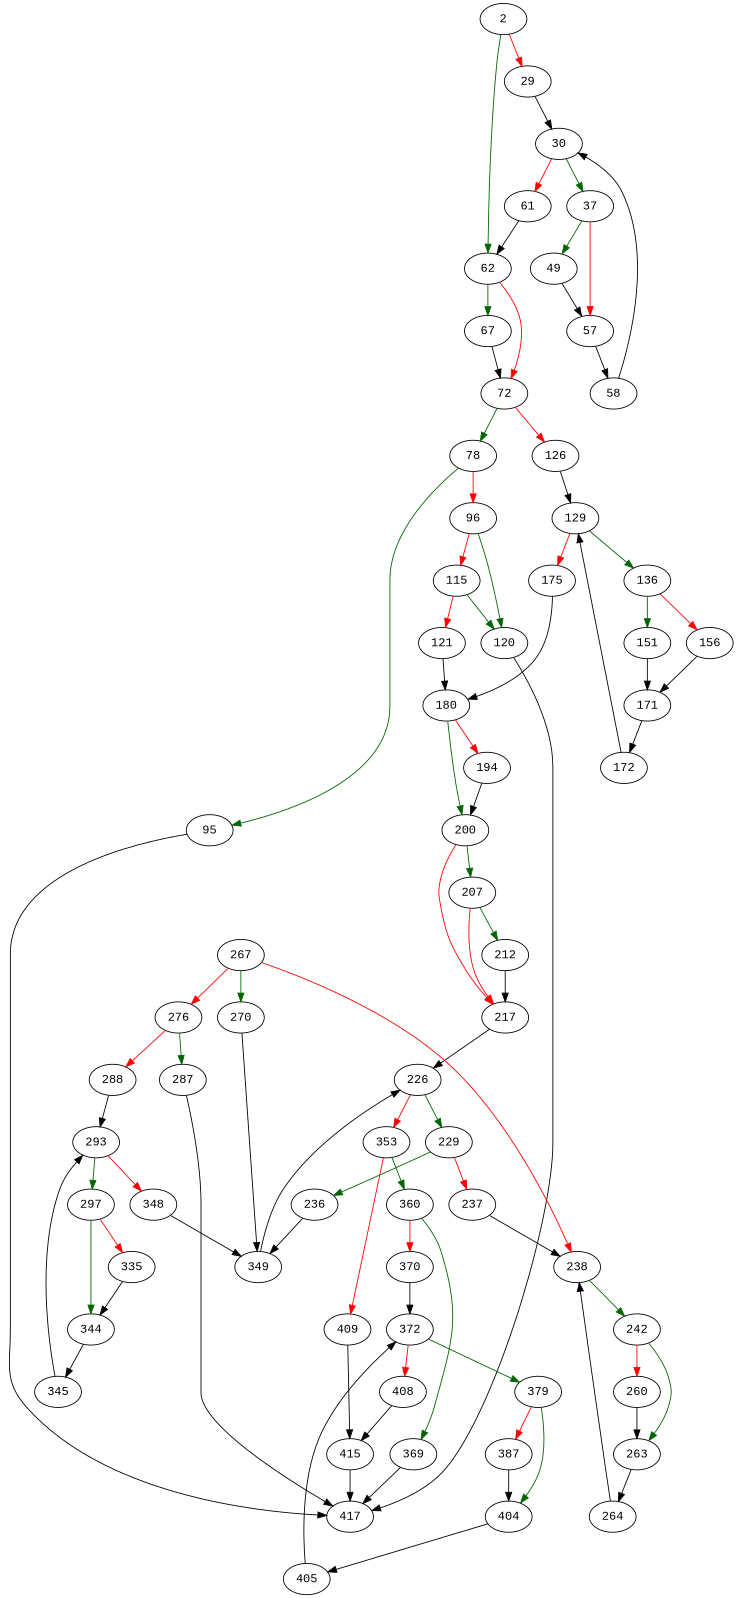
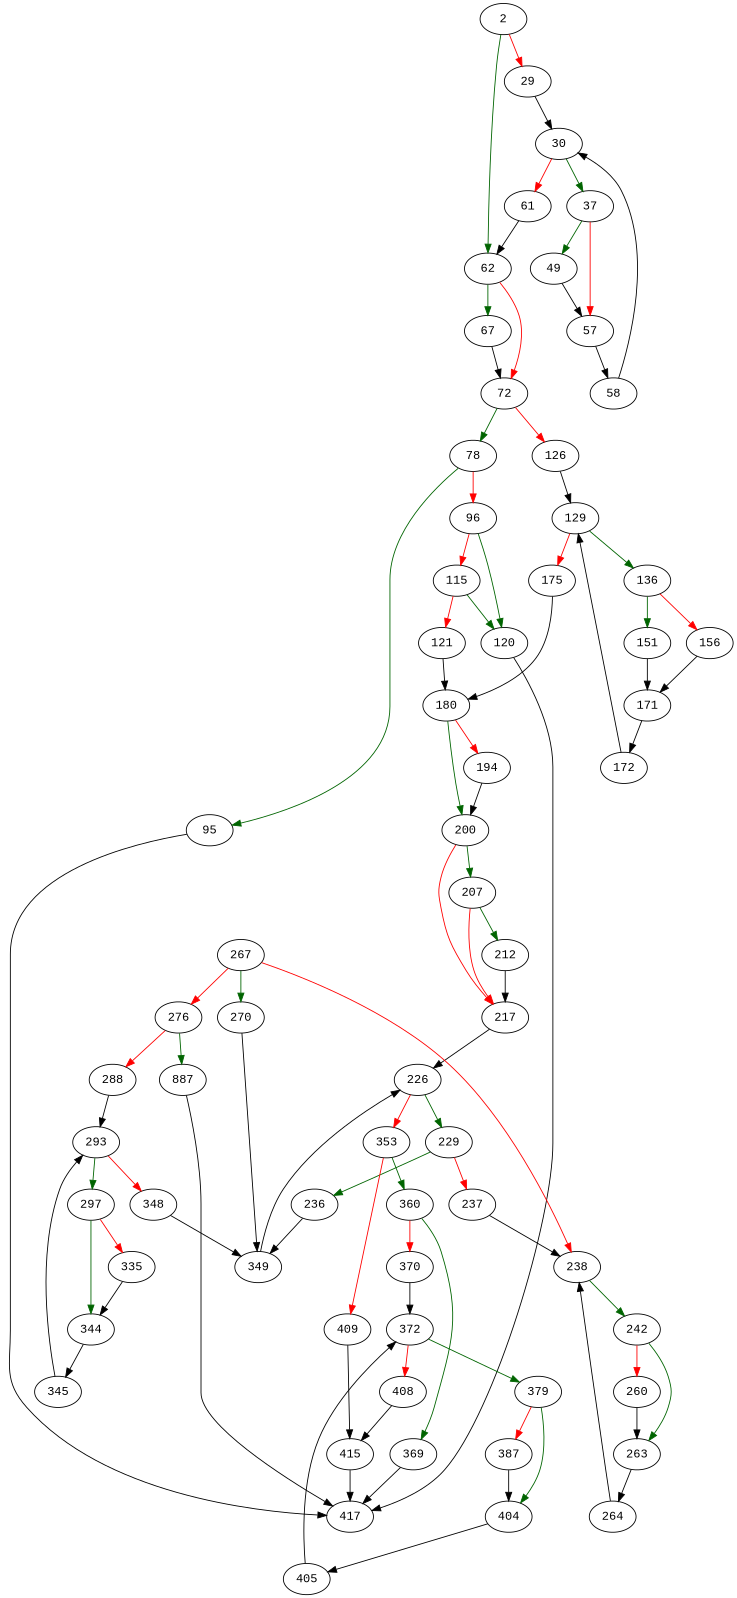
  strict digraph {
    fontname="Liberation Mono"
    node [fontname="Liberation Mono"]
    edge [fontname="Liberation Mono"]
    2 [entry=true]
    62
    29
    67
    72
    30
    78
    126
    37
    61
    49
    57
    58
    95
    96
    129
    417
    120
    115
    136
    175
    121
    180
    200
    194
    207
    217
    151
    156
    171
    172
    212
    226
    229
    353
    236
    237
    360
    409
    349
    238
    369
    370
    415
    242
    263
    260
    267
    270
    276
    264
-   287
+   287 [label=887]
    288
    293
    297
    348
    344
    n58 [label=335]
    345
    372
    379
    408
    404
    387
    405
    2 -> 62 [color=darkgreen cond=true]
    2 -> 29 [color=red cond=false]
    62 -> 67 [color=darkgreen cond=true]
    62 -> 72 [color=red cond=false]
    29 -> 30
    67 -> 72
    72 -> 78 [color=darkgreen cond=true]
    72 -> 126 [color=red cond=false]
    30 -> 37 [color=darkgreen cond=true]
    30 -> 61 [color=red cond=false]
    78 -> 95 [color=darkgreen cond=true]
    78 -> 96 [color=red cond=false]
    126 -> 129
    37 -> 49 [color=darkgreen cond=true]
    37 -> 57 [color=red cond=false]
    61 -> 62
    49 -> 57
    57 -> 58
    58 -> 30
    95 -> 417
    96 -> 120 [color=darkgreen cond=true]
    96 -> 115 [color=red cond=false]
    129 -> 136 [color=darkgreen cond=true]
    129 -> 175 [color=red cond=false]
    120 -> 417
    115 -> 120 [color=darkgreen cond=true]
    115 -> 121 [color=red cond=false]
    136 -> 151 [color=darkgreen cond=true]
    136 -> 156 [color=red cond=false]
    175 -> 180
    121 -> 180
    180 -> 200 [color=darkgreen cond=true]
    180 -> 194 [color=red cond=false]
    200 -> 207 [color=darkgreen cond=true]
    200 -> 217 [color=red cond=false]
    194 -> 200
    207 -> 217 [color=red cond=false]
    207 -> 212 [color=darkgreen cond=true]
    217 -> 226
    151 -> 171
    156 -> 171
    171 -> 172
    172 -> 129
    212 -> 217
    226 -> 229 [color=darkgreen cond=true]
    226 -> 353 [color=red cond=false]
    229 -> 236 [color=darkgreen cond=true]
    229 -> 237 [color=red cond=false]
    353 -> 360 [color=darkgreen cond=true]
    353 -> 409 [color=red cond=false]
    236 -> 349
    237 -> 238
    360 -> 369 [color=darkgreen cond=true]
    360 -> 370 [color=red cond=false]
    409 -> 415
    349 -> 226
    238 -> 242 [color=darkgreen cond=true]
    369 -> 417
    370 -> 372
    415 -> 417
    242 -> 263 [color=darkgreen cond=true]
    242 -> 260 [color=red cond=false]
    263 -> 264
    260 -> 263
    267 -> 238 [color=red cond=false]
    267 -> 270 [color=darkgreen cond=true]
    267 -> 276 [color=red cond=false]
    270 -> 349
    276 -> 287 [color=darkgreen cond=true]
    276 -> 288 [color=red cond=false]
    264 -> 238
    287 -> 417
    288 -> 293
    293 -> 297 [color=darkgreen cond=true]
    293 -> 348 [color=red cond=false]
    297 -> 344 [color=darkgreen cond=true]
    297 -> n58 [color=red cond=false]
    348 -> 349
    344 -> 345
    n58 -> 344
    345 -> 293
    372 -> 379 [color=darkgreen cond=true]
    372 -> 408 [color=red cond=false]
    379 -> 404 [color=darkgreen cond=true]
    379 -> 387 [color=red cond=false]
    408 -> 415
    404 -> 405
    387 -> 404
    405 -> 372
  }
